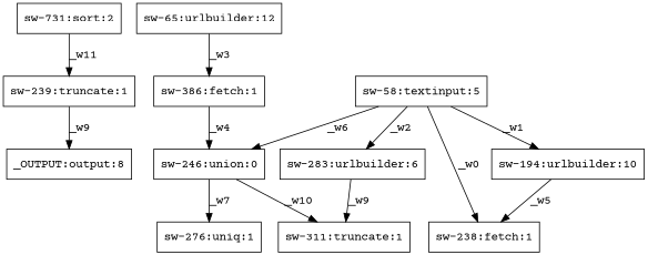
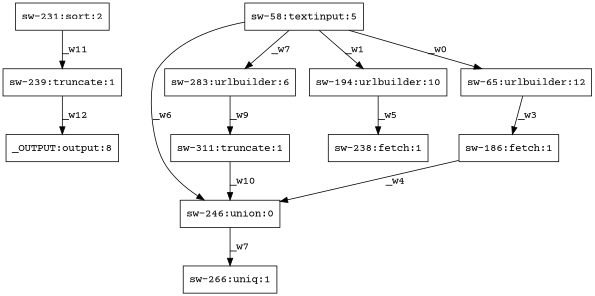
  digraph {
    fontname="Courier Prime"
    node [fontname="Courier Prime" shape=box]
    edge [fontname="Courier Prime"]
-   n1 [label="sw-731:sort:2"]
+   n1 [label="sw-231:sort:2"]
    n2 [label="sw-239:truncate:1"]
    n3 [label="_OUTPUT:output:8"]
    n4 [label="sw-246:union:0"]
-   n5 [label="sw-276:uniq:1"]
+   n5 [label="sw-266:uniq:1"]
    n6 [label="sw-283:urlbuilder:6"]
    n7 [label="sw-311:truncate:1"]
    n8 [label="sw-58:textinput:5"]
    n9 [label="sw-194:urlbuilder:10"]
    n10 [label="sw-65:urlbuilder:12"]
    n11 [label="sw-238:fetch:1"]
-   n12 [label="sw-386:fetch:1"]
+   n12 [label="sw-186:fetch:1"]
    n1 -> n2 [label=_w11]
-   n2 -> n3 [label=_w9]
+   n2 -> n3 [label=_w12]
    n4 -> n5 [label=_w7]
    n6 -> n7 [label=_w9]
-   n4 -> n7 [label=_w10]
+   n7 -> n4 [label=_w10]
    n8 -> n4 [label=_w6]
-   n8 -> n6 [label=_w2]
+   n8 -> n6 [label=_w7]
    n8 -> n9 [label=_w1]
-   n8 -> n11 [label=_w0]
+   n8 -> n10 [label=_w0]
    n9 -> n11 [label=_w5]
    n10 -> n12 [label=_w3]
    n12 -> n4 [label=_w4]
  }
